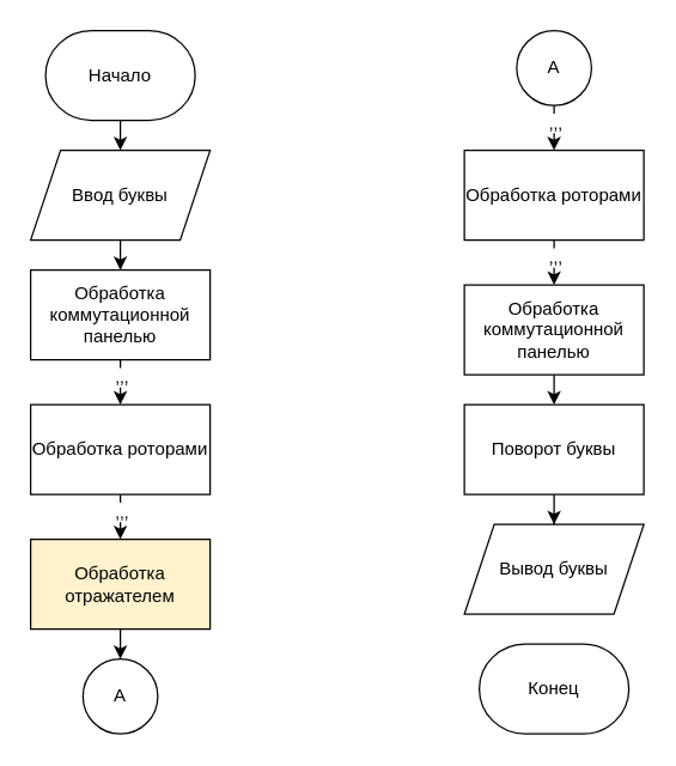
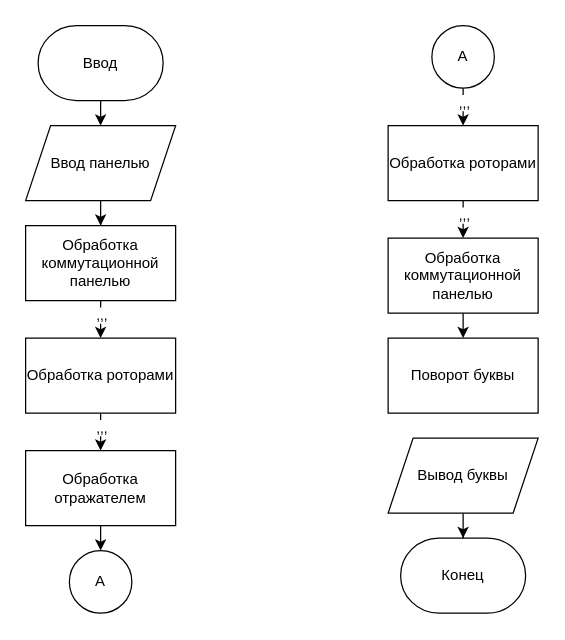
  <mxCell id="0" />
  <mxCell id="1" parent="0" />
  <mxCell id="2" style="edgeStyle=orthogonalEdgeStyle;rounded=0;orthogonalLoop=1;jettySize=auto;html=1;exitX=0.5;exitY=1;exitDx=0;exitDy=0;exitPerimeter=0;entryX=0.5;entryY=0;entryDx=0;entryDy=0;" edge="1" parent="1" source="3" target="5"><mxGeometry relative="1" as="geometry" /></mxCell>
- <mxCell id="3" value="Начало" style="strokeWidth=1;html=1;shape=mxgraph.flowchart.terminator;whiteSpace=wrap;" vertex="1" parent="1"><mxGeometry x="30" y="20" width="100" height="60" as="geometry" /></mxCell>
+ <mxCell id="3" value="Ввод" style="strokeWidth=1;html=1;shape=mxgraph.flowchart.terminator;whiteSpace=wrap;" vertex="1" parent="1"><mxGeometry x="30" y="20" width="100" height="60" as="geometry" /></mxCell>
  <mxCell id="4" style="edgeStyle=orthogonalEdgeStyle;rounded=0;orthogonalLoop=1;jettySize=auto;html=1;exitX=0.5;exitY=1;exitDx=0;exitDy=0;" edge="1" parent="1" source="5" target="8"><mxGeometry relative="1" as="geometry" /></mxCell>
- <mxCell id="5" value="Ввод буквы" style="shape=parallelogram;perimeter=parallelogramPerimeter;whiteSpace=wrap;html=1;fixedSize=1;" vertex="1" parent="1"><mxGeometry x="20" y="100" width="120" height="60" as="geometry" /></mxCell>
+ <mxCell id="5" value="Ввод панелью" style="shape=parallelogram;perimeter=parallelogramPerimeter;whiteSpace=wrap;html=1;fixedSize=1;" vertex="1" parent="1"><mxGeometry x="20" y="100" width="120" height="60" as="geometry" /></mxCell>
  <mxCell id="6" style="edgeStyle=orthogonalEdgeStyle;rounded=0;orthogonalLoop=1;jettySize=auto;html=1;exitX=0.5;exitY=1;exitDx=0;exitDy=0;entryX=0.5;entryY=0;entryDx=0;entryDy=0;" edge="1" parent="1" source="8" target="11"><mxGeometry relative="1" as="geometry" /></mxCell>
  <mxCell id="7" value=",,," style="edgeLabel;html=1;align=center;verticalAlign=middle;resizable=0;points=[];" vertex="1" connectable="0" parent="6"><mxGeometry relative="1" as="geometry"><mxPoint y="-4" as="offset" /></mxGeometry></mxCell>
  <mxCell id="8" value="Обработка коммутационной панелью" style="rounded=0;whiteSpace=wrap;html=1;" vertex="1" parent="1"><mxGeometry x="20" y="180" width="120" height="60" as="geometry" /></mxCell>
  <mxCell id="9" style="edgeStyle=orthogonalEdgeStyle;rounded=0;orthogonalLoop=1;jettySize=auto;html=1;exitX=0.5;exitY=1;exitDx=0;exitDy=0;entryX=0.5;entryY=0;entryDx=0;entryDy=0;" edge="1" parent="1" source="11" target="13"><mxGeometry relative="1" as="geometry" /></mxCell>
  <mxCell id="10" value=",,," style="edgeLabel;html=1;align=center;verticalAlign=middle;resizable=0;points=[];" vertex="1" connectable="0" parent="9"><mxGeometry x="-0.2" y="4" relative="1" as="geometry"><mxPoint x="-4" y="-1" as="offset" /></mxGeometry></mxCell>
  <mxCell id="11" value="Обработка роторами" style="rounded=0;whiteSpace=wrap;html=1;" vertex="1" parent="1"><mxGeometry x="20" y="270" width="120" height="60" as="geometry" /></mxCell>
  <mxCell id="12" style="edgeStyle=orthogonalEdgeStyle;rounded=0;orthogonalLoop=1;jettySize=auto;html=1;exitX=0.5;exitY=1;exitDx=0;exitDy=0;entryX=0.5;entryY=0;entryDx=0;entryDy=0;" edge="1" parent="1" source="13" target="17"><mxGeometry relative="1" as="geometry" /></mxCell>
- <mxCell id="13" value="Обработка отражателем" style="rounded=0;whiteSpace=wrap;html=1;fillColor=#fff2cc;" vertex="1" parent="1"><mxGeometry x="20" y="360" width="120" height="60" as="geometry" /></mxCell>
+ <mxCell id="13" value="Обработка отражателем" style="rounded=0;whiteSpace=wrap;html=1;" vertex="1" parent="1"><mxGeometry x="20" y="360" width="120" height="60" as="geometry" /></mxCell>
  <mxCell id="14" style="edgeStyle=orthogonalEdgeStyle;rounded=0;orthogonalLoop=1;jettySize=auto;html=1;exitX=0.5;exitY=1;exitDx=0;exitDy=0;entryX=0.5;entryY=0;entryDx=0;entryDy=0;" edge="1" parent="1" source="15" target="27"><mxGeometry relative="1" as="geometry" /></mxCell>
  <mxCell id="15" value="Обработка коммутационной панелью" style="rounded=0;whiteSpace=wrap;html=1;" vertex="1" parent="1"><mxGeometry x="310" y="190" width="120" height="60" as="geometry" /></mxCell>
  <mxCell id="16" value="Конец" style="strokeWidth=1;html=1;shape=mxgraph.flowchart.terminator;whiteSpace=wrap;" vertex="1" parent="1"><mxGeometry x="320" y="430" width="100" height="60" as="geometry" /></mxCell>
  <mxCell id="17" value="A" style="ellipse;whiteSpace=wrap;html=1;aspect=fixed;" vertex="1" parent="1"><mxGeometry x="55" y="440" width="50" height="50" as="geometry" /></mxCell>
  <mxCell id="18" value="A" style="ellipse;whiteSpace=wrap;html=1;aspect=fixed;" vertex="1" parent="1"><mxGeometry x="345" y="20" width="50" height="50" as="geometry" /></mxCell>
+ <mxCell id="19" style="edgeStyle=orthogonalEdgeStyle;rounded=0;orthogonalLoop=1;jettySize=auto;html=1;exitX=0.5;exitY=1;exitDx=0;exitDy=0;" edge="1" parent="1" source="20" target="16"><mxGeometry relative="1" as="geometry" /></mxCell>
  <mxCell id="20" value="Вывод буквы" style="shape=parallelogram;perimeter=parallelogramPerimeter;whiteSpace=wrap;html=1;fixedSize=1;" vertex="1" parent="1"><mxGeometry x="310" y="350" width="120" height="60" as="geometry" /></mxCell>
  <mxCell id="21" style="edgeStyle=orthogonalEdgeStyle;rounded=0;orthogonalLoop=1;jettySize=auto;html=1;exitX=0.5;exitY=1;exitDx=0;exitDy=0;entryX=0.5;entryY=0;entryDx=0;entryDy=0;" edge="1" parent="1" target="25"><mxGeometry relative="1" as="geometry"><mxPoint x="370" y="70" as="sourcePoint" /></mxGeometry></mxCell>
  <mxCell id="22" value=",,," style="edgeLabel;html=1;align=center;verticalAlign=middle;resizable=0;points=[];" vertex="1" connectable="0" parent="21"><mxGeometry relative="1" as="geometry"><mxPoint y="-4" as="offset" /></mxGeometry></mxCell>
  <mxCell id="23" style="edgeStyle=orthogonalEdgeStyle;rounded=0;orthogonalLoop=1;jettySize=auto;html=1;exitX=0.5;exitY=1;exitDx=0;exitDy=0;entryX=0.5;entryY=0;entryDx=0;entryDy=0;" edge="1" parent="1" source="25"><mxGeometry relative="1" as="geometry"><mxPoint x="370" y="190" as="targetPoint" /></mxGeometry></mxCell>
  <mxCell id="24" value=",,," style="edgeLabel;html=1;align=center;verticalAlign=middle;resizable=0;points=[];" vertex="1" connectable="0" parent="23"><mxGeometry x="-0.2" y="4" relative="1" as="geometry"><mxPoint x="-4" y="-1" as="offset" /></mxGeometry></mxCell>
  <mxCell id="25" value="Обработка роторами" style="rounded=0;whiteSpace=wrap;html=1;" vertex="1" parent="1"><mxGeometry x="310" y="100" width="120" height="60" as="geometry" /></mxCell>
- <mxCell id="26" style="edgeStyle=orthogonalEdgeStyle;rounded=0;orthogonalLoop=1;jettySize=auto;html=1;exitX=0.5;exitY=1;exitDx=0;exitDy=0;" edge="1" parent="1" source="27" target="20"><mxGeometry relative="1" as="geometry" /></mxCell>
  <mxCell id="27" value="Поворот буквы" style="rounded=0;whiteSpace=wrap;html=1;" vertex="1" parent="1"><mxGeometry x="310" y="270" width="120" height="60" as="geometry" /></mxCell>
